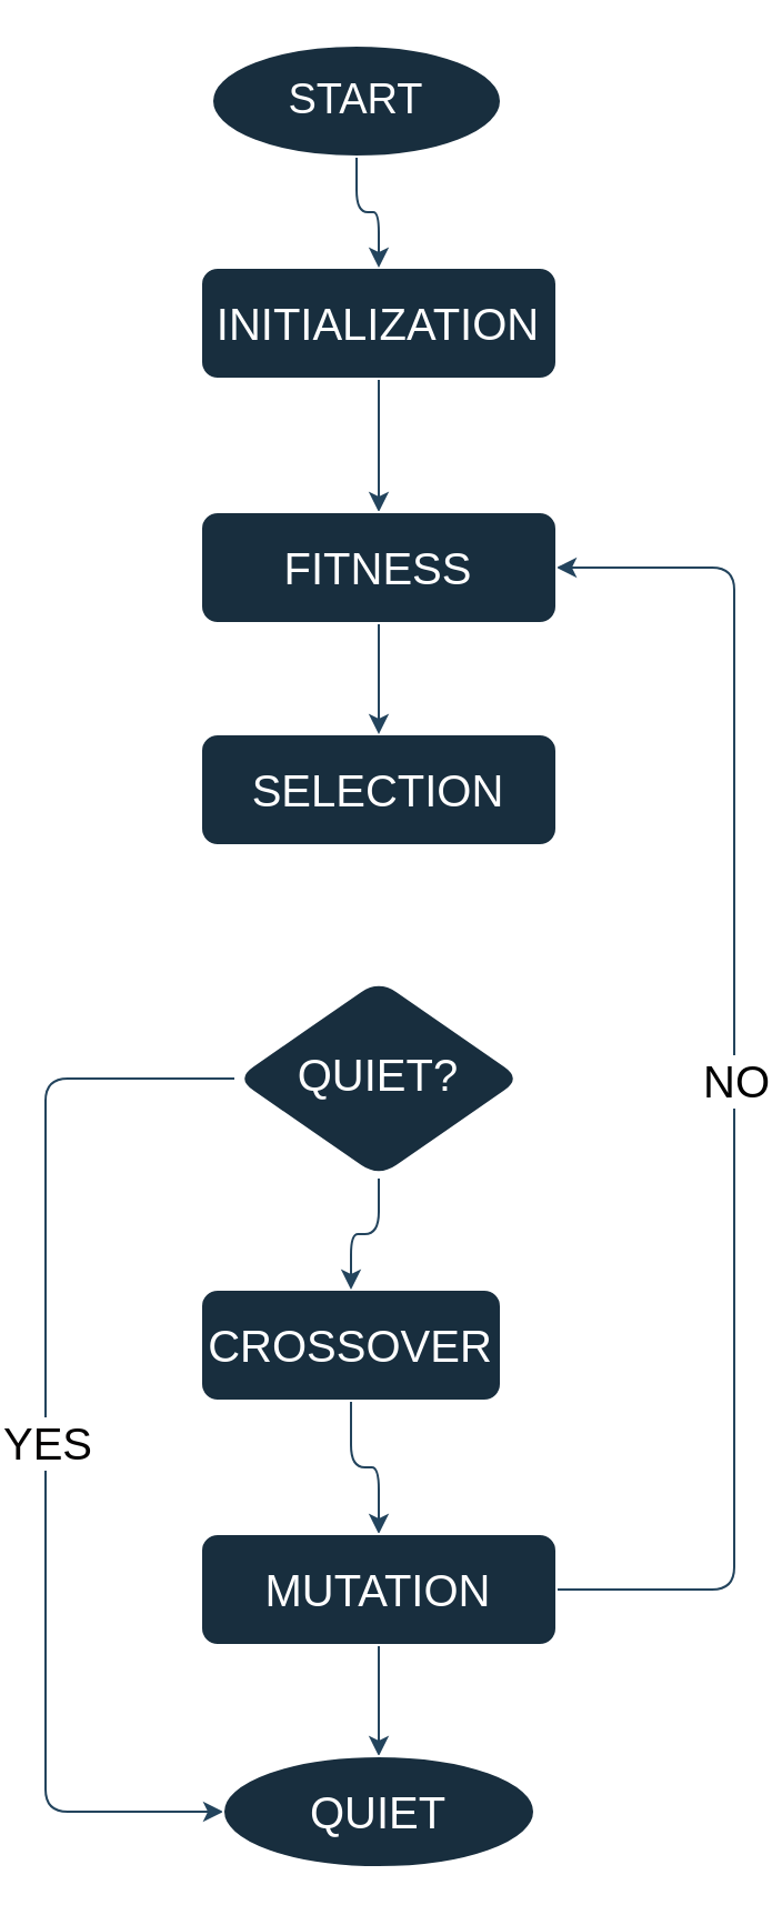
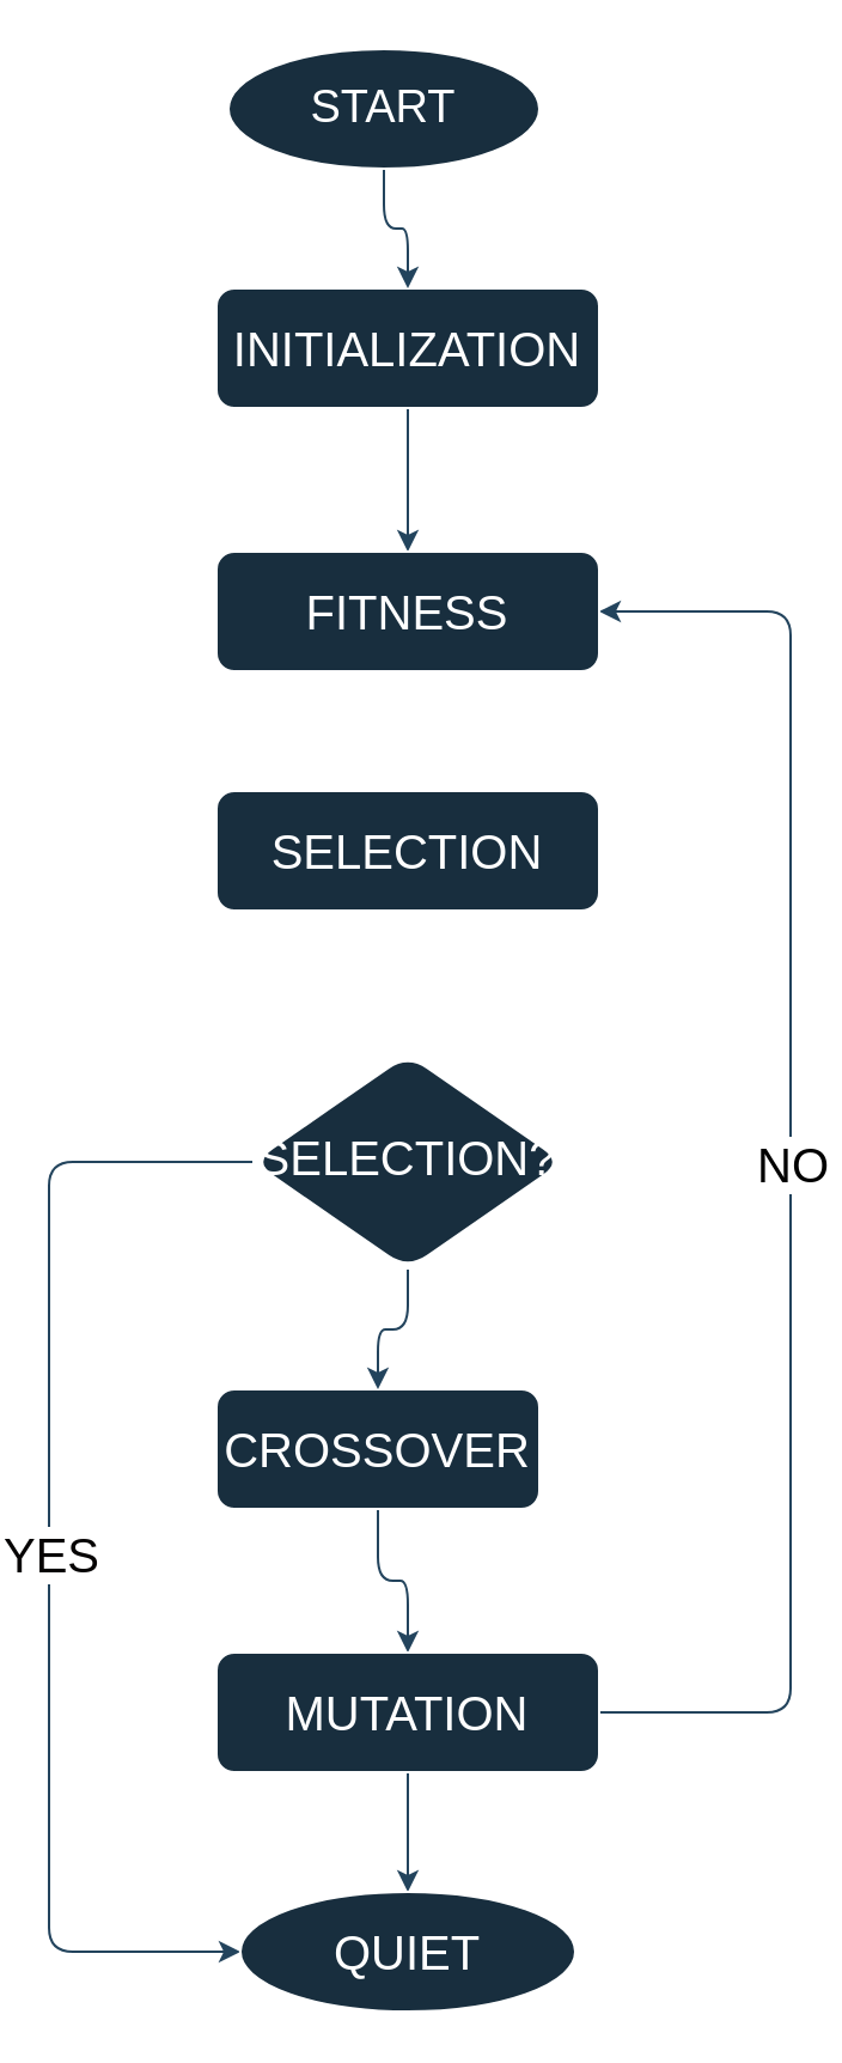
  <mxCell id="0" />
  <mxCell id="1" parent="0" />
  <mxCell id="2" style="edgeStyle=orthogonalEdgeStyle;rounded=1;orthogonalLoop=1;jettySize=auto;html=1;exitX=0.5;exitY=1;exitDx=0;exitDy=0;entryX=0.5;entryY=0;entryDx=0;entryDy=0;strokeColor=#23445D;" edge="1" parent="1" source="3" target="11"><mxGeometry relative="1" as="geometry" /></mxCell>
  <mxCell id="3" value="&lt;font style=&quot;font-size: 20px;&quot;&gt;CROSSOVER&lt;/font&gt;" style="rounded=1;whiteSpace=wrap;html=1;fontSize=12;glass=0;strokeWidth=1;shadow=0;labelBackgroundColor=none;fillColor=#182E3E;strokeColor=#FFFFFF;fontColor=#FFFFFF;" parent="1" vertex="1"><mxGeometry x="90" y="580" width="135" height="50" as="geometry" /></mxCell>
  <mxCell id="4" style="edgeStyle=orthogonalEdgeStyle;rounded=1;orthogonalLoop=1;jettySize=auto;html=1;exitX=0.5;exitY=1;exitDx=0;exitDy=0;entryX=0.5;entryY=0;entryDx=0;entryDy=0;strokeColor=#23445D;" edge="1" parent="1" source="7" target="3"><mxGeometry relative="1" as="geometry" /></mxCell>
  <mxCell id="5" style="edgeStyle=orthogonalEdgeStyle;rounded=1;orthogonalLoop=1;jettySize=auto;html=1;exitX=0;exitY=0.5;exitDx=0;exitDy=0;entryX=0;entryY=0.5;entryDx=0;entryDy=0;strokeColor=#23445D;" edge="1" parent="1" source="7" target="17"><mxGeometry relative="1" as="geometry"><Array as="points"><mxPoint x="20" y="485" /><mxPoint x="20" y="815" /></Array></mxGeometry></mxCell>
  <mxCell id="6" value="&lt;font style=&quot;background-color: rgb(255, 255, 255); font-size: 20px;&quot; color=&quot;#060404&quot;&gt;YES&lt;/font&gt;" style="edgeLabel;html=1;align=center;verticalAlign=middle;resizable=0;points=[];fontColor=#FFFFFF;" vertex="1" connectable="0" parent="5"><mxGeometry relative="1" as="geometry"><mxPoint as="offset" /></mxGeometry></mxCell>
- <mxCell id="7" value="&lt;font style=&quot;font-size: 20px;&quot;&gt;QUIET?&lt;/font&gt;" style="rhombus;whiteSpace=wrap;html=1;shadow=0;fontFamily=Helvetica;fontSize=12;align=center;strokeWidth=1;spacing=6;spacingTop=-4;labelBackgroundColor=none;fillColor=#182E3E;strokeColor=#FFFFFF;fontColor=#FFFFFF;rounded=1;" parent="1" vertex="1"><mxGeometry x="105" y="440" width="130" height="90" as="geometry" /></mxCell>
+ <mxCell id="7" value="&lt;font style=&quot;font-size: 20px;&quot;&gt;SELECTION?&lt;/font&gt;" style="rhombus;whiteSpace=wrap;html=1;shadow=0;fontFamily=Helvetica;fontSize=12;align=center;strokeWidth=1;spacing=6;spacingTop=-4;labelBackgroundColor=none;fillColor=#182E3E;strokeColor=#FFFFFF;fontColor=#FFFFFF;rounded=1;" parent="1" vertex="1"><mxGeometry x="105" y="440" width="130" height="90" as="geometry" /></mxCell>
  <mxCell id="8" style="edgeStyle=orthogonalEdgeStyle;rounded=1;orthogonalLoop=1;jettySize=auto;html=1;exitX=0.5;exitY=1;exitDx=0;exitDy=0;entryX=0.5;entryY=0;entryDx=0;entryDy=0;strokeColor=#23445D;" edge="1" parent="1" source="11" target="17"><mxGeometry relative="1" as="geometry" /></mxCell>
  <mxCell id="9" style="edgeStyle=orthogonalEdgeStyle;rounded=1;orthogonalLoop=1;jettySize=auto;html=1;exitX=1;exitY=0.5;exitDx=0;exitDy=0;entryX=1;entryY=0.5;entryDx=0;entryDy=0;strokeColor=#23445D;labelBackgroundColor=#000000;fontSize=18;spacingTop=0;spacing=2;" edge="1" parent="1" source="11" target="19"><mxGeometry relative="1" as="geometry"><Array as="points"><mxPoint x="330" y="715" /><mxPoint x="330" y="255" /></Array></mxGeometry></mxCell>
  <mxCell id="10" value="&lt;font color=&quot;#000000&quot; style=&quot;font-size: 20px;&quot;&gt;NO&lt;/font&gt;" style="edgeLabel;html=1;align=center;verticalAlign=middle;resizable=0;points=[];fontColor=#FFFFFF;fontSize=20;" vertex="1" connectable="0" parent="9"><mxGeometry relative="1" as="geometry"><mxPoint as="offset" /></mxGeometry></mxCell>
  <mxCell id="11" value="&lt;font style=&quot;font-size: 20px;&quot;&gt;MUTATION&lt;/font&gt;" style="rounded=1;whiteSpace=wrap;html=1;fontSize=12;glass=0;strokeWidth=1;shadow=0;labelBackgroundColor=none;fillColor=#182E3E;strokeColor=#FFFFFF;fontColor=#FFFFFF;" parent="1" vertex="1"><mxGeometry x="90" y="690" width="160" height="50" as="geometry" /></mxCell>
  <mxCell id="12" style="edgeStyle=orthogonalEdgeStyle;rounded=1;orthogonalLoop=1;jettySize=auto;html=1;exitX=0.5;exitY=1;exitDx=0;exitDy=0;entryX=0.5;entryY=0;entryDx=0;entryDy=0;strokeColor=#23445D;" edge="1" parent="1" source="13" target="19"><mxGeometry relative="1" as="geometry" /></mxCell>
  <mxCell id="13" value="&lt;font style=&quot;font-size: 20px;&quot;&gt;INITIALIZATION&lt;/font&gt;" style="rounded=1;whiteSpace=wrap;html=1;fontSize=12;glass=0;strokeWidth=1;shadow=0;labelBackgroundColor=none;fillColor=#182E3E;strokeColor=#FFFFFF;fontColor=#FFFFFF;" vertex="1" parent="1"><mxGeometry x="90" y="120" width="160" height="50" as="geometry" /></mxCell>
  <mxCell id="14" value="&lt;font style=&quot;font-size: 20px;&quot;&gt;SELECTION&lt;/font&gt;" style="rounded=1;whiteSpace=wrap;html=1;fontSize=12;glass=0;strokeWidth=1;shadow=0;labelBackgroundColor=none;fillColor=#182E3E;strokeColor=#FFFFFF;fontColor=#FFFFFF;" vertex="1" parent="1"><mxGeometry x="90" y="330" width="160" height="50" as="geometry" /></mxCell>
  <mxCell id="15" style="edgeStyle=orthogonalEdgeStyle;rounded=1;orthogonalLoop=1;jettySize=auto;html=1;exitX=0.5;exitY=1;exitDx=0;exitDy=0;entryX=0.5;entryY=0;entryDx=0;entryDy=0;strokeColor=#23445D;" edge="1" parent="1" source="16" target="13"><mxGeometry relative="1" as="geometry" /></mxCell>
  <mxCell id="16" value="START" style="ellipse;whiteSpace=wrap;html=1;labelBackgroundColor=none;fillColor=#182E3E;strokeColor=#FFFFFF;fontColor=#FFFFFF;rounded=1;fontSize=19;" vertex="1" parent="1"><mxGeometry x="95" y="20" width="130" height="50" as="geometry" /></mxCell>
  <mxCell id="17" value="&lt;font style=&quot;font-size: 20px;&quot;&gt;QUIET&lt;/font&gt;" style="ellipse;whiteSpace=wrap;html=1;labelBackgroundColor=none;fillColor=#182E3E;strokeColor=#FFFFFF;fontColor=#FFFFFF;rounded=1;" vertex="1" parent="1"><mxGeometry x="100" y="790" width="140" height="50" as="geometry" /></mxCell>
- <mxCell id="18" style="edgeStyle=orthogonalEdgeStyle;rounded=1;orthogonalLoop=1;jettySize=auto;html=1;exitX=0.5;exitY=1;exitDx=0;exitDy=0;entryX=0.5;entryY=0;entryDx=0;entryDy=0;strokeColor=#23445D;" edge="1" parent="1" source="19" target="14"><mxGeometry relative="1" as="geometry" /></mxCell>
  <mxCell id="19" value="&lt;span style=&quot;font-size: 20px;&quot;&gt;FITNESS&lt;br&gt;&lt;/span&gt;" style="rounded=1;whiteSpace=wrap;html=1;fontSize=12;glass=0;strokeWidth=1;shadow=0;labelBackgroundColor=none;fillColor=#182E3E;strokeColor=#FFFFFF;fontColor=#FFFFFF;" vertex="1" parent="1"><mxGeometry x="90" y="230" width="160" height="50" as="geometry" /></mxCell>
